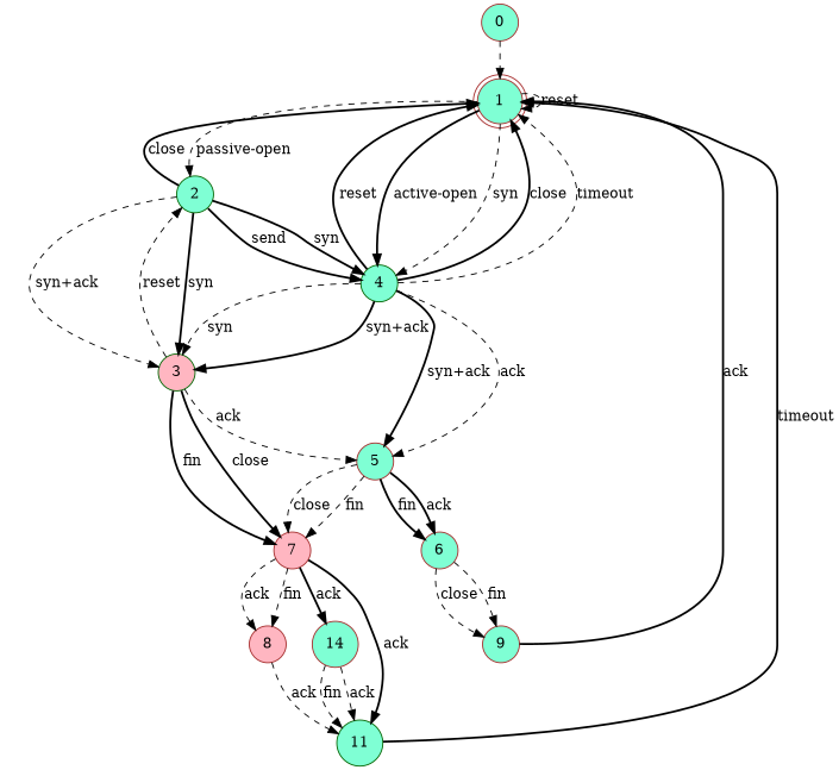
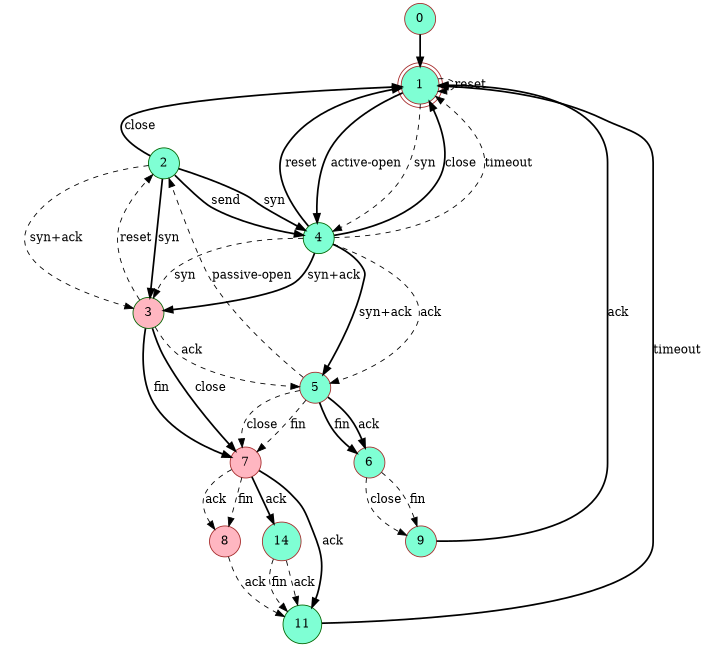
  digraph {
    node [color=brown fillcolor=aquamarine shape=circle style=filled]
    edge [style=dashed]
    1 [shape=doublecircle]
    0
    2 [color=darkgreen]
    4 [color=darkgreen]
    3 [color=darkgreen fillcolor=lightpink]
    5
    7 [fillcolor=lightpink]
    6
    8 [fillcolor=lightpink]
    n10 [label=14]
    11 [color=darkgreen]
    9
    1 -> 1 [label=reset]
-   1 -> 2 [label="passive-open"]
+   5 -> 2 [label="passive-open"]
    1 -> 4 [label="active-open" style=bold]
    1 -> 4 [label=syn]
-   0 -> 1
+   0 -> 1 [style=bold]
    2 -> 1 [label=close style=bold]
    2 -> 4 [label=syn style=bold]
    2 -> 4 [label=send style=bold]
    2 -> 3 [label=syn style=bold]
    2 -> 3 [label="syn+ack"]
    4 -> 1 [label=close style=bold]
    4 -> 1 [label=timeout]
    4 -> 1 [label=reset style=bold]
    4 -> 3 [label="syn+ack" style=bold]
    4 -> 3 [label=syn]
    4 -> 5 [label="syn+ack" style=bold]
    4 -> 5 [label=ack]
    3 -> 2 [label=reset]
    3 -> 5 [label=ack]
    3 -> 7 [label=close style=bold]
    3 -> 7 [label=fin style=bold]
    5 -> 7 [label=close]
    5 -> 7 [label=fin]
    5 -> 6 [label=fin style=bold]
    5 -> 6 [label=ack style=bold]
    7 -> 8 [label=ack]
    7 -> 8 [label=fin]
    7 -> n10 [label=ack style=bold]
    7 -> 11 [label=ack style=bold]
    6 -> 9 [label=close]
    6 -> 9 [label=fin]
    8 -> 11 [label=ack]
    n10 -> 11 [label=ack]
    n10 -> 11 [label=fin]
    11 -> 1 [label=timeout style=bold]
    9 -> 1 [label=ack style=bold]
  }
